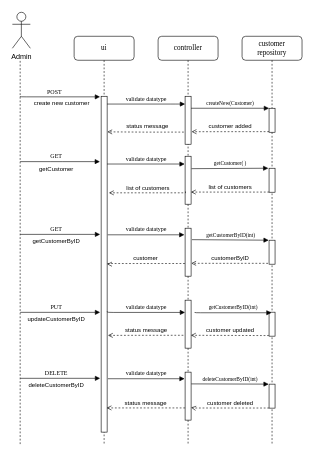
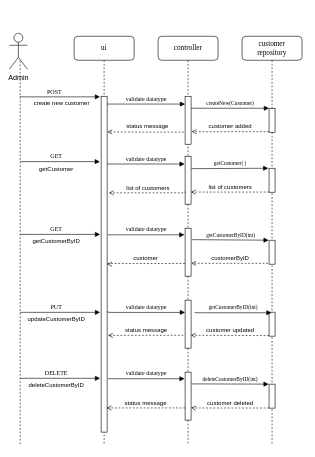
  <mxCell id="0" />
  <mxCell id="1" parent="0" />
  <mxCell id="2" value="controller" style="shape=umlLifeline;perimeter=lifelinePerimeter;whiteSpace=wrap;html=1;container=1;collapsible=0;recursiveResize=0;outlineConnect=0;rounded=1;shadow=0;comic=0;labelBackgroundColor=none;strokeWidth=1;fontFamily=Verdana;fontSize=12;align=center;" parent="1" vertex="1"><mxGeometry x="263" y="60" width="100" height="680" as="geometry" /></mxCell>
  <mxCell id="3" value="" style="html=1;points=[];perimeter=orthogonalPerimeter;rounded=0;shadow=0;comic=0;labelBackgroundColor=none;strokeWidth=1;fontFamily=Verdana;fontSize=12;align=center;" parent="2" vertex="1"><mxGeometry x="45" y="100" width="10" height="80" as="geometry" /></mxCell>
  <mxCell id="4" value="" style="html=1;points=[];perimeter=orthogonalPerimeter;rounded=0;shadow=0;comic=0;labelBackgroundColor=none;strokeWidth=1;fontFamily=Verdana;fontSize=12;align=center;" vertex="1" parent="2"><mxGeometry x="45" y="200" width="10" height="80" as="geometry" /></mxCell>
  <mxCell id="5" value="" style="html=1;points=[];perimeter=orthogonalPerimeter;rounded=0;shadow=0;comic=0;labelBackgroundColor=none;strokeWidth=1;fontFamily=Verdana;fontSize=12;align=center;" vertex="1" parent="2"><mxGeometry x="45" y="320" width="10" height="80" as="geometry" /></mxCell>
  <mxCell id="6" value="" style="html=1;points=[];perimeter=orthogonalPerimeter;rounded=0;shadow=0;comic=0;labelBackgroundColor=none;strokeWidth=1;fontFamily=Verdana;fontSize=12;align=center;" vertex="1" parent="2"><mxGeometry x="45" y="440" width="10" height="80" as="geometry" /></mxCell>
  <mxCell id="7" value="" style="html=1;points=[];perimeter=orthogonalPerimeter;rounded=0;shadow=0;comic=0;labelBackgroundColor=none;strokeWidth=1;fontFamily=Verdana;fontSize=12;align=center;" vertex="1" parent="2"><mxGeometry x="45" y="560" width="10" height="80" as="geometry" /></mxCell>
  <mxCell id="8" value="customer&lt;br&gt;repository" style="shape=umlLifeline;perimeter=lifelinePerimeter;whiteSpace=wrap;html=1;container=1;collapsible=0;recursiveResize=0;outlineConnect=0;rounded=1;shadow=0;comic=0;labelBackgroundColor=none;strokeWidth=1;fontFamily=Verdana;fontSize=12;align=center;" parent="1" vertex="1"><mxGeometry x="403" y="60" width="100" height="680" as="geometry" /></mxCell>
  <mxCell id="9" value="" style="html=1;points=[];perimeter=orthogonalPerimeter;rounded=0;shadow=0;comic=0;labelBackgroundColor=none;strokeWidth=1;fontFamily=Verdana;fontSize=12;align=center;" parent="8" vertex="1"><mxGeometry x="45" y="120" width="10" height="40" as="geometry" /></mxCell>
  <mxCell id="10" value="" style="html=1;points=[];perimeter=orthogonalPerimeter;rounded=0;shadow=0;comic=0;labelBackgroundColor=none;strokeWidth=1;fontFamily=Verdana;fontSize=12;align=center;" vertex="1" parent="8"><mxGeometry x="45" y="220" width="10" height="40" as="geometry" /></mxCell>
  <mxCell id="11" value="" style="html=1;points=[];perimeter=orthogonalPerimeter;rounded=0;shadow=0;comic=0;labelBackgroundColor=none;strokeWidth=1;fontFamily=Verdana;fontSize=12;align=center;" vertex="1" parent="8"><mxGeometry x="45" y="340" width="10" height="40" as="geometry" /></mxCell>
  <mxCell id="12" value="" style="html=1;points=[];perimeter=orthogonalPerimeter;rounded=0;shadow=0;comic=0;labelBackgroundColor=none;strokeWidth=1;fontFamily=Verdana;fontSize=12;align=center;" vertex="1" parent="8"><mxGeometry x="45" y="460" width="10" height="40" as="geometry" /></mxCell>
  <mxCell id="13" value="" style="html=1;points=[];perimeter=orthogonalPerimeter;rounded=0;shadow=0;comic=0;labelBackgroundColor=none;strokeWidth=1;fontFamily=Verdana;fontSize=12;align=center;" vertex="1" parent="8"><mxGeometry x="45" y="580" width="10" height="40" as="geometry" /></mxCell>
  <mxCell id="14" value="ui" style="shape=umlLifeline;perimeter=lifelinePerimeter;whiteSpace=wrap;html=1;container=1;collapsible=0;recursiveResize=0;outlineConnect=0;rounded=1;shadow=0;comic=0;labelBackgroundColor=none;strokeWidth=1;fontFamily=Verdana;fontSize=12;align=center;" parent="1" vertex="1"><mxGeometry x="123" y="60" width="100" height="680" as="geometry" /></mxCell>
  <mxCell id="15" value="" style="html=1;points=[];perimeter=orthogonalPerimeter;rounded=0;shadow=0;comic=0;labelBackgroundColor=none;strokeWidth=1;fontFamily=Verdana;fontSize=12;align=center;" parent="14" vertex="1"><mxGeometry x="45" y="100" width="10" height="560" as="geometry" /></mxCell>
  <mxCell id="16" value="&lt;font style=&quot;font-size: 10px&quot;&gt;validate datatype&lt;/font&gt;" style="html=1;verticalAlign=bottom;endArrow=block;labelBackgroundColor=none;fontFamily=Verdana;fontSize=12;edgeStyle=elbowEdgeStyle;elbow=vertical;" parent="1" source="15" edge="1"><mxGeometry relative="1" as="geometry"><mxPoint x="243" y="170" as="sourcePoint" /><mxPoint x="308" y="173" as="targetPoint" /><Array as="points"><mxPoint x="293" y="173" /><mxPoint x="243" y="160" /></Array></mxGeometry></mxCell>
  <mxCell id="17" value="&lt;font style=&quot;font-size: 9px&quot;&gt;createNew(Customer)&lt;/font&gt;" style="html=1;verticalAlign=bottom;endArrow=block;entryX=0;entryY=0;labelBackgroundColor=none;fontFamily=Verdana;fontSize=12;edgeStyle=elbowEdgeStyle;elbow=vertical;" parent="1" source="3" target="9" edge="1"><mxGeometry relative="1" as="geometry"><mxPoint x="393" y="180" as="sourcePoint" /></mxGeometry></mxCell>
  <mxCell id="18" value="" style="endArrow=none;dashed=1;html=1;" edge="1" parent="1"><mxGeometry width="50" height="50" relative="1" as="geometry"><mxPoint x="33" y="740" as="sourcePoint" /><mxPoint x="33" y="100" as="targetPoint" /></mxGeometry></mxCell>
  <mxCell id="19" value="&lt;font style=&quot;font-size: 10px&quot;&gt;POST&lt;/font&gt;" style="html=1;verticalAlign=bottom;endArrow=block;labelBackgroundColor=none;fontFamily=Verdana;fontSize=12;edgeStyle=elbowEdgeStyle;elbow=vertical;entryX=-0.18;entryY=0.003;entryDx=0;entryDy=0;entryPerimeter=0;" edge="1" parent="1" target="15"><mxGeometry x="-0.138" relative="1" as="geometry"><mxPoint x="33" y="160" as="sourcePoint" /><mxPoint x="148" y="160" as="targetPoint" /><mxPoint as="offset" /></mxGeometry></mxCell>
  <mxCell id="20" value="&lt;font style=&quot;font-size: 10px&quot;&gt;create new customer&lt;/font&gt;" style="edgeLabel;html=1;align=center;verticalAlign=middle;resizable=0;points=[];" vertex="1" connectable="0" parent="19"><mxGeometry x="-0.465" y="-1" relative="1" as="geometry"><mxPoint x="33.1" y="8.76" as="offset" /></mxGeometry></mxCell>
- <mxCell id="21" value="Admin" style="shape=umlActor;verticalLabelPosition=bottom;verticalAlign=top;html=1;" vertex="1" parent="1"><mxGeometry x="20" y="20" width="30" height="60" as="geometry" /></mxCell>
+ <mxCell id="21" value="Admin" style="shape=umlActor;verticalLabelPosition=bottom;verticalAlign=top;html=1;" vertex="1" parent="1"><mxGeometry x="15" y="55" width="30" height="60" as="geometry" /></mxCell>
  <mxCell id="22" style="edgeStyle=orthogonalEdgeStyle;rounded=0;orthogonalLoop=1;jettySize=auto;html=1;entryX=1.086;entryY=0.739;entryDx=0;entryDy=0;entryPerimeter=0;dashed=1;endArrow=open;endFill=0;" edge="1" parent="1" source="9" target="3"><mxGeometry relative="1" as="geometry"><Array as="points"><mxPoint x="423" y="219" /><mxPoint x="423" y="219" /></Array></mxGeometry></mxCell>
  <mxCell id="23" value="&lt;font style=&quot;font-size: 10px&quot;&gt;customer added&lt;/font&gt;" style="edgeLabel;html=1;align=center;verticalAlign=middle;resizable=0;points=[];" vertex="1" connectable="0" parent="22"><mxGeometry x="0.053" y="-2" relative="1" as="geometry"><mxPoint x="3" y="-7.07" as="offset" /></mxGeometry></mxCell>
  <mxCell id="24" style="edgeStyle=orthogonalEdgeStyle;rounded=0;orthogonalLoop=1;jettySize=auto;html=1;dashed=1;endArrow=open;endFill=0;exitX=-0.214;exitY=0.747;exitDx=0;exitDy=0;exitPerimeter=0;entryX=1.033;entryY=0.106;entryDx=0;entryDy=0;entryPerimeter=0;" edge="1" parent="1" source="3" target="15"><mxGeometry relative="1" as="geometry"><mxPoint x="302.14" y="229" as="sourcePoint" /><mxPoint x="173" y="229.12" as="targetPoint" /><Array as="points" /></mxGeometry></mxCell>
  <mxCell id="25" value="&lt;font style=&quot;font-size: 10px&quot;&gt;status message&lt;/font&gt;" style="edgeLabel;html=1;align=center;verticalAlign=middle;resizable=0;points=[];" vertex="1" connectable="0" parent="24"><mxGeometry x="0.053" y="-2" relative="1" as="geometry"><mxPoint x="4.76" y="-7.8" as="offset" /></mxGeometry></mxCell>
  <mxCell id="26" value="&lt;font style=&quot;font-size: 10px&quot;&gt;GET&lt;/font&gt;" style="html=1;verticalAlign=bottom;endArrow=block;labelBackgroundColor=none;fontFamily=Verdana;fontSize=12;edgeStyle=elbowEdgeStyle;elbow=vertical;" edge="1" parent="1"><mxGeometry x="-0.102" relative="1" as="geometry"><mxPoint x="33" y="269" as="sourcePoint" /><mxPoint x="166" y="269" as="targetPoint" /><Array as="points"><mxPoint x="93" y="269" /></Array><mxPoint as="offset" /></mxGeometry></mxCell>
  <mxCell id="27" value="&lt;font style=&quot;font-size: 10px&quot;&gt;getCustomer&lt;/font&gt;" style="edgeLabel;html=1;align=center;verticalAlign=middle;resizable=0;points=[];" vertex="1" connectable="0" parent="26"><mxGeometry x="-0.394" relative="1" as="geometry"><mxPoint x="19.52" y="11" as="offset" /></mxGeometry></mxCell>
  <mxCell id="28" value="&lt;font style=&quot;font-size: 10px&quot;&gt;validate datatype&lt;/font&gt;" style="html=1;verticalAlign=bottom;endArrow=block;labelBackgroundColor=none;fontFamily=Verdana;fontSize=12;edgeStyle=elbowEdgeStyle;elbow=vertical;entryX=-0.071;entryY=0.164;entryDx=0;entryDy=0;entryPerimeter=0;" edge="1" parent="1" source="15" target="4"><mxGeometry relative="1" as="geometry"><mxPoint x="183" y="290" as="sourcePoint" /><mxPoint x="313" y="290" as="targetPoint" /><Array as="points"><mxPoint x="243" y="273" /><mxPoint x="248" y="277" /></Array></mxGeometry></mxCell>
  <mxCell id="29" value="&lt;font style=&quot;font-size: 9px&quot;&gt;getCustomer( )&lt;/font&gt;" style="html=1;verticalAlign=bottom;endArrow=block;entryX=-0.119;entryY=0.006;labelBackgroundColor=none;fontFamily=Verdana;fontSize=12;edgeStyle=elbowEdgeStyle;elbow=vertical;entryDx=0;entryDy=0;entryPerimeter=0;exitX=1.071;exitY=0.259;exitDx=0;exitDy=0;exitPerimeter=0;" edge="1" parent="1" source="4" target="10"><mxGeometry relative="1" as="geometry"><mxPoint x="313" y="270.238" as="sourcePoint" /><mxPoint x="443" y="270" as="targetPoint" /></mxGeometry></mxCell>
  <mxCell id="30" style="edgeStyle=orthogonalEdgeStyle;rounded=0;orthogonalLoop=1;jettySize=auto;html=1;entryX=0.976;entryY=0.747;entryDx=0;entryDy=0;entryPerimeter=0;dashed=1;endArrow=open;endFill=0;exitX=0.024;exitY=0.994;exitDx=0;exitDy=0;exitPerimeter=0;" edge="1" parent="1" source="10" target="4"><mxGeometry relative="1" as="geometry"><mxPoint x="452.14" y="310" as="sourcePoint" /><mxPoint x="323" y="310.12" as="targetPoint" /><Array as="points"><mxPoint x="383" y="320" /><mxPoint x="383" y="320" /></Array></mxGeometry></mxCell>
  <mxCell id="31" value="&lt;font style=&quot;font-size: 10px&quot;&gt;list of customers&lt;/font&gt;" style="edgeLabel;html=1;align=center;verticalAlign=middle;resizable=0;points=[];" vertex="1" connectable="0" parent="30"><mxGeometry x="0.053" y="-2" relative="1" as="geometry"><mxPoint x="3.33" y="-7.07" as="offset" /></mxGeometry></mxCell>
  <mxCell id="32" style="edgeStyle=orthogonalEdgeStyle;rounded=0;orthogonalLoop=1;jettySize=auto;html=1;dashed=1;endArrow=open;endFill=0;exitX=0.071;exitY=0.735;exitDx=0;exitDy=0;exitPerimeter=0;" edge="1" parent="1" source="4"><mxGeometry relative="1" as="geometry"><mxPoint x="303.48" y="320" as="sourcePoint" /><mxPoint x="181" y="321" as="targetPoint" /><Array as="points"><mxPoint x="309" y="321" /></Array></mxGeometry></mxCell>
  <mxCell id="33" value="&lt;font style=&quot;font-size: 10px&quot;&gt;list of customers&lt;/font&gt;" style="edgeLabel;html=1;align=center;verticalAlign=middle;resizable=0;points=[];" vertex="1" connectable="0" parent="32"><mxGeometry x="0.053" y="-2" relative="1" as="geometry"><mxPoint x="2.83" y="-7.07" as="offset" /></mxGeometry></mxCell>
  <mxCell id="34" value="&lt;font style=&quot;font-size: 9px&quot;&gt;getCustomerByID(int)&lt;/font&gt;" style="html=1;verticalAlign=bottom;endArrow=block;entryX=-0.057;entryY=0.007;labelBackgroundColor=none;fontFamily=Verdana;fontSize=12;edgeStyle=elbowEdgeStyle;elbow=vertical;entryDx=0;entryDy=0;entryPerimeter=0;exitX=1.143;exitY=0.239;exitDx=0;exitDy=0;exitPerimeter=0;" edge="1" parent="1" source="5" target="11"><mxGeometry relative="1" as="geometry"><mxPoint x="328.71" y="370.48" as="sourcePoint" /><mxPoint x="456.81" y="370" as="targetPoint" /></mxGeometry></mxCell>
  <mxCell id="35" value="&lt;font style=&quot;font-size: 10px&quot;&gt;GET&lt;/font&gt;" style="html=1;verticalAlign=bottom;endArrow=block;labelBackgroundColor=none;fontFamily=Verdana;fontSize=12;edgeStyle=elbowEdgeStyle;elbow=vertical;entryX=-0.167;entryY=0.247;entryDx=0;entryDy=0;entryPerimeter=0;" edge="1" parent="1"><mxGeometry x="-0.102" relative="1" as="geometry"><mxPoint x="33" y="390.32" as="sourcePoint" /><mxPoint x="166.33" y="390" as="targetPoint" /><Array as="points"><mxPoint x="93" y="390.32" /></Array><mxPoint as="offset" /></mxGeometry></mxCell>
  <mxCell id="36" value="&lt;font style=&quot;font-size: 10px&quot;&gt;getCustomerByID&lt;/font&gt;" style="edgeLabel;html=1;align=center;verticalAlign=middle;resizable=0;points=[];" vertex="1" connectable="0" parent="35"><mxGeometry x="-0.394" relative="1" as="geometry"><mxPoint x="19.52" y="11" as="offset" /></mxGeometry></mxCell>
  <mxCell id="37" value="&lt;font style=&quot;font-size: 10px&quot;&gt;validate datatype&lt;/font&gt;" style="html=1;verticalAlign=bottom;endArrow=block;labelBackgroundColor=none;fontFamily=Verdana;fontSize=12;edgeStyle=elbowEdgeStyle;elbow=vertical;entryX=-0.114;entryY=0.132;entryDx=0;entryDy=0;entryPerimeter=0;" edge="1" parent="1" target="5"><mxGeometry relative="1" as="geometry"><mxPoint x="179" y="391" as="sourcePoint" /><mxPoint x="302.53" y="370.12" as="targetPoint" /><Array as="points"><mxPoint x="253" y="391" /><mxPoint x="243.24" y="374" /></Array></mxGeometry></mxCell>
  <mxCell id="38" style="edgeStyle=orthogonalEdgeStyle;rounded=0;orthogonalLoop=1;jettySize=auto;html=1;entryX=1.029;entryY=0.732;entryDx=0;entryDy=0;entryPerimeter=0;dashed=1;endArrow=open;endFill=0;exitX=-0.171;exitY=0.979;exitDx=0;exitDy=0;exitPerimeter=0;" edge="1" parent="1" source="11" target="5"><mxGeometry relative="1" as="geometry"><mxPoint x="443.48" y="440" as="sourcePoint" /><mxPoint x="313" y="440" as="targetPoint" /><Array as="points"><mxPoint x="318" y="439" /></Array></mxGeometry></mxCell>
  <mxCell id="39" value="&lt;font style=&quot;font-size: 10px&quot;&gt;customerByID&lt;/font&gt;" style="edgeLabel;html=1;align=center;verticalAlign=middle;resizable=0;points=[];" vertex="1" connectable="0" parent="38"><mxGeometry x="0.053" y="-2" relative="1" as="geometry"><mxPoint x="3.33" y="-7.07" as="offset" /></mxGeometry></mxCell>
  <mxCell id="40" style="edgeStyle=orthogonalEdgeStyle;rounded=0;orthogonalLoop=1;jettySize=auto;html=1;dashed=1;endArrow=open;endFill=0;exitX=-0.035;exitY=0.736;exitDx=0;exitDy=0;exitPerimeter=0;" edge="1" parent="1" source="5" target="15"><mxGeometry relative="1" as="geometry"><mxPoint x="283.95" y="450" as="sourcePoint" /><mxPoint x="153" y="450.48" as="targetPoint" /><Array as="points"><mxPoint x="179" y="439" /><mxPoint x="179" y="440" /></Array></mxGeometry></mxCell>
  <mxCell id="41" value="&lt;span style=&quot;font-size: 10px&quot;&gt;customer&lt;/span&gt;" style="edgeLabel;html=1;align=center;verticalAlign=middle;resizable=0;points=[];" vertex="1" connectable="0" parent="40"><mxGeometry x="0.053" y="-2" relative="1" as="geometry"><mxPoint x="2.83" y="-7.07" as="offset" /></mxGeometry></mxCell>
  <mxCell id="42" value="&lt;font style=&quot;font-size: 9px&quot;&gt;getCustomerByID(int)&lt;/font&gt;" style="html=1;verticalAlign=bottom;endArrow=block;entryX=-0.057;entryY=0.007;labelBackgroundColor=none;fontFamily=Verdana;fontSize=12;edgeStyle=elbowEdgeStyle;elbow=vertical;entryDx=0;entryDy=0;entryPerimeter=0;exitX=1.143;exitY=0.239;exitDx=0;exitDy=0;exitPerimeter=0;" edge="1" parent="1"><mxGeometry relative="1" as="geometry"><mxPoint x="324.14" y="520" as="sourcePoint" /><mxPoint x="452.14" y="521.16" as="targetPoint" /></mxGeometry></mxCell>
  <mxCell id="43" style="edgeStyle=orthogonalEdgeStyle;rounded=0;orthogonalLoop=1;jettySize=auto;html=1;entryX=0.971;entryY=0.732;entryDx=0;entryDy=0;entryPerimeter=0;dashed=1;endArrow=open;endFill=0;exitX=-0.114;exitY=0.95;exitDx=0;exitDy=0;exitPerimeter=0;" edge="1" parent="1" source="12" target="6"><mxGeometry relative="1" as="geometry"><mxPoint x="451" y="560.04" as="sourcePoint" /><mxPoint x="323" y="559.44" as="targetPoint" /><Array as="points"><mxPoint x="447" y="559" /><mxPoint x="433" y="559" /></Array></mxGeometry></mxCell>
  <mxCell id="44" value="&lt;font style=&quot;font-size: 10px&quot;&gt;customer updated&lt;/font&gt;" style="edgeLabel;html=1;align=center;verticalAlign=middle;resizable=0;points=[];" vertex="1" connectable="0" parent="43"><mxGeometry x="0.053" y="-2" relative="1" as="geometry"><mxPoint x="3.33" y="-7.07" as="offset" /></mxGeometry></mxCell>
  <mxCell id="45" value="&lt;font style=&quot;font-size: 9px&quot;&gt;deleteCustomerByID(int)&lt;/font&gt;" style="html=1;verticalAlign=bottom;endArrow=block;entryX=-0.058;entryY=0.008;labelBackgroundColor=none;fontFamily=Verdana;fontSize=12;edgeStyle=elbowEdgeStyle;elbow=vertical;entryDx=0;entryDy=0;entryPerimeter=0;exitX=1.035;exitY=0.245;exitDx=0;exitDy=0;exitPerimeter=0;" edge="1" parent="1" source="7" target="13"><mxGeometry relative="1" as="geometry"><mxPoint x="324.14" y="640" as="sourcePoint" /><mxPoint x="452.14" y="641.16" as="targetPoint" /></mxGeometry></mxCell>
  <mxCell id="46" style="edgeStyle=orthogonalEdgeStyle;rounded=0;orthogonalLoop=1;jettySize=auto;html=1;dashed=1;endArrow=open;endFill=0;exitX=0.012;exitY=0.996;exitDx=0;exitDy=0;exitPerimeter=0;" edge="1" parent="1" source="13"><mxGeometry relative="1" as="geometry"><mxPoint x="451" y="680.04" as="sourcePoint" /><mxPoint x="318" y="679" as="targetPoint" /><Array as="points"><mxPoint x="323" y="680" /><mxPoint x="323" y="679" /></Array></mxGeometry></mxCell>
  <mxCell id="47" value="&lt;font style=&quot;font-size: 10px&quot;&gt;customer deleted&lt;/font&gt;" style="edgeLabel;html=1;align=center;verticalAlign=middle;resizable=0;points=[];" vertex="1" connectable="0" parent="46"><mxGeometry x="0.053" y="-2" relative="1" as="geometry"><mxPoint x="3.33" y="-7.07" as="offset" /></mxGeometry></mxCell>
  <mxCell id="48" value="&lt;font style=&quot;font-size: 10px&quot;&gt;validate datatype&lt;/font&gt;" style="html=1;verticalAlign=bottom;endArrow=block;labelBackgroundColor=none;fontFamily=Verdana;fontSize=12;edgeStyle=elbowEdgeStyle;elbow=vertical;entryX=-0.01;entryY=0.253;entryDx=0;entryDy=0;entryPerimeter=0;exitX=1.006;exitY=0.641;exitDx=0;exitDy=0;exitPerimeter=0;" edge="1" parent="1" source="15" target="6"><mxGeometry relative="1" as="geometry"><mxPoint x="173" y="520.44" as="sourcePoint" /><mxPoint x="313" y="520" as="targetPoint" /><Array as="points"><mxPoint x="247" y="520.44" /><mxPoint x="237.24" y="503.44" /></Array></mxGeometry></mxCell>
  <mxCell id="49" style="edgeStyle=orthogonalEdgeStyle;rounded=0;orthogonalLoop=1;jettySize=auto;html=1;dashed=1;endArrow=open;endFill=0;exitX=-0.286;exitY=0.732;exitDx=0;exitDy=0;exitPerimeter=0;entryX=1.143;entryY=0.712;entryDx=0;entryDy=0;entryPerimeter=0;" edge="1" parent="1" source="6" target="15"><mxGeometry relative="1" as="geometry"><mxPoint x="312.65" y="568.32" as="sourcePoint" /><mxPoint x="183" y="569.44" as="targetPoint" /><Array as="points" /></mxGeometry></mxCell>
  <mxCell id="50" value="&lt;span style=&quot;font-size: 10px&quot;&gt;status message&lt;/span&gt;" style="edgeLabel;html=1;align=center;verticalAlign=middle;resizable=0;points=[];" vertex="1" connectable="0" parent="49"><mxGeometry x="0.053" y="-2" relative="1" as="geometry"><mxPoint x="2.83" y="-7.07" as="offset" /></mxGeometry></mxCell>
  <mxCell id="51" value="&lt;font style=&quot;font-size: 10px&quot;&gt;validate datatype&lt;/font&gt;" style="html=1;verticalAlign=bottom;endArrow=block;labelBackgroundColor=none;fontFamily=Verdana;fontSize=12;edgeStyle=elbowEdgeStyle;elbow=vertical;entryX=-0.114;entryY=0.132;entryDx=0;entryDy=0;entryPerimeter=0;" edge="1" parent="1"><mxGeometry relative="1" as="geometry"><mxPoint x="179.35" y="631" as="sourcePoint" /><mxPoint x="307.21" y="630.56" as="targetPoint" /><Array as="points"><mxPoint x="253.35" y="631" /><mxPoint x="243.59" y="614" /></Array></mxGeometry></mxCell>
  <mxCell id="52" value="&lt;font style=&quot;font-size: 10px&quot;&gt;PUT&lt;/font&gt;" style="html=1;verticalAlign=bottom;endArrow=block;labelBackgroundColor=none;fontFamily=Verdana;fontSize=12;edgeStyle=elbowEdgeStyle;elbow=vertical;entryX=-0.167;entryY=0.247;entryDx=0;entryDy=0;entryPerimeter=0;" edge="1" parent="1"><mxGeometry x="-0.102" relative="1" as="geometry"><mxPoint x="33" y="520.32" as="sourcePoint" /><mxPoint x="166.33" y="520" as="targetPoint" /><Array as="points"><mxPoint x="93" y="520.32" /></Array><mxPoint as="offset" /></mxGeometry></mxCell>
  <mxCell id="53" value="&lt;font style=&quot;font-size: 10px&quot;&gt;updateCustomerByID&lt;/font&gt;" style="edgeLabel;html=1;align=center;verticalAlign=middle;resizable=0;points=[];" vertex="1" connectable="0" parent="52"><mxGeometry x="-0.394" relative="1" as="geometry"><mxPoint x="19.52" y="11" as="offset" /></mxGeometry></mxCell>
  <mxCell id="54" value="&lt;font style=&quot;font-size: 10px&quot;&gt;DELETE&lt;/font&gt;" style="html=1;verticalAlign=bottom;endArrow=block;labelBackgroundColor=none;fontFamily=Verdana;fontSize=12;edgeStyle=elbowEdgeStyle;elbow=vertical;entryX=-0.167;entryY=0.247;entryDx=0;entryDy=0;entryPerimeter=0;" edge="1" parent="1"><mxGeometry x="-0.102" relative="1" as="geometry"><mxPoint x="33" y="630.32" as="sourcePoint" /><mxPoint x="166.33" y="630" as="targetPoint" /><Array as="points"><mxPoint x="93" y="630.32" /></Array><mxPoint as="offset" /></mxGeometry></mxCell>
  <mxCell id="55" value="&lt;font style=&quot;font-size: 10px&quot;&gt;deleteCustomerByID&lt;/font&gt;" style="edgeLabel;html=1;align=center;verticalAlign=middle;resizable=0;points=[];" vertex="1" connectable="0" parent="54"><mxGeometry x="-0.394" relative="1" as="geometry"><mxPoint x="19.52" y="11" as="offset" /></mxGeometry></mxCell>
  <mxCell id="56" style="edgeStyle=orthogonalEdgeStyle;rounded=0;orthogonalLoop=1;jettySize=auto;html=1;dashed=1;endArrow=open;endFill=0;exitX=0;exitY=0.746;exitDx=0;exitDy=0;exitPerimeter=0;entryX=0.914;entryY=0.928;entryDx=0;entryDy=0;entryPerimeter=0;" edge="1" parent="1" source="7" target="15"><mxGeometry relative="1" as="geometry"><mxPoint x="298.71" y="689.87" as="sourcePoint" /><mxPoint x="173" y="690.03" as="targetPoint" /><Array as="points" /></mxGeometry></mxCell>
  <mxCell id="57" value="&lt;span style=&quot;font-size: 10px&quot;&gt;status message&lt;/span&gt;" style="edgeLabel;html=1;align=center;verticalAlign=middle;resizable=0;points=[];" vertex="1" connectable="0" parent="56"><mxGeometry x="0.053" y="-2" relative="1" as="geometry"><mxPoint x="2.83" y="-7.07" as="offset" /></mxGeometry></mxCell>
